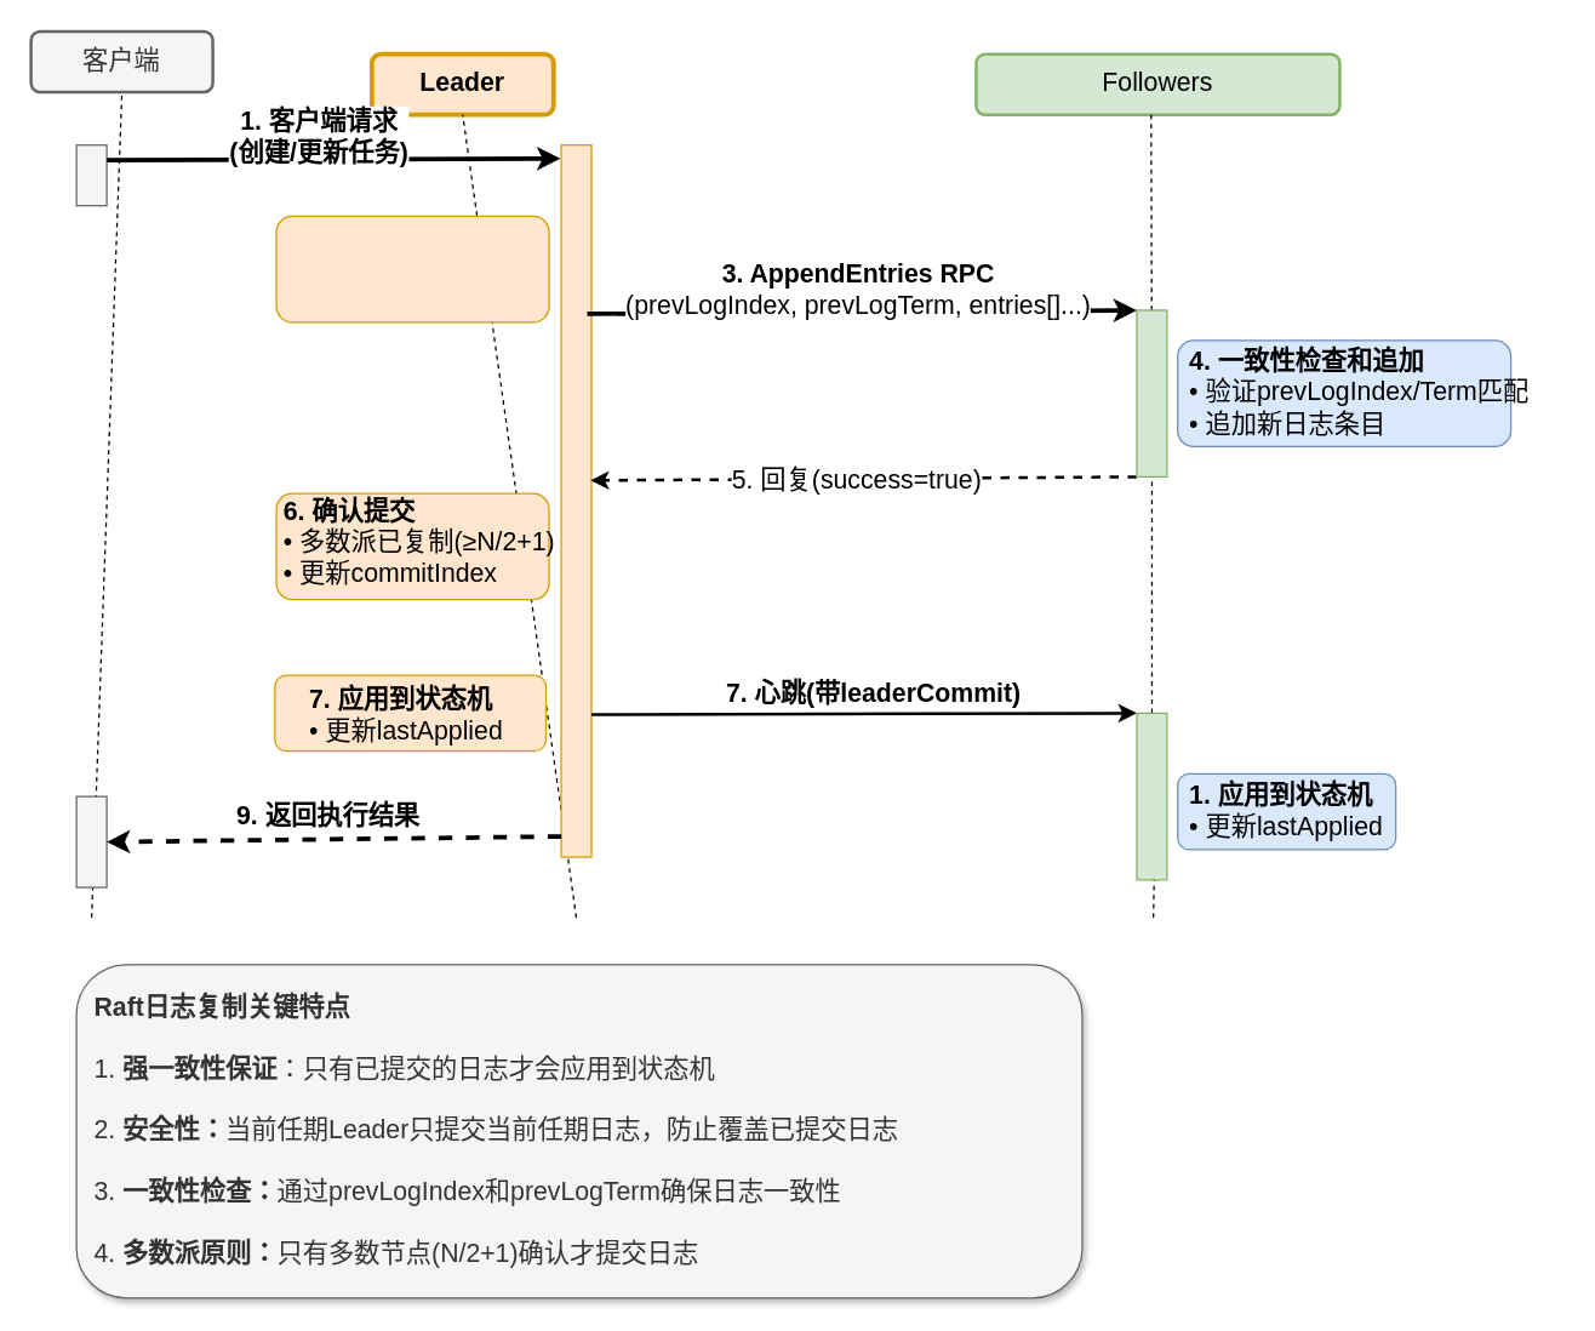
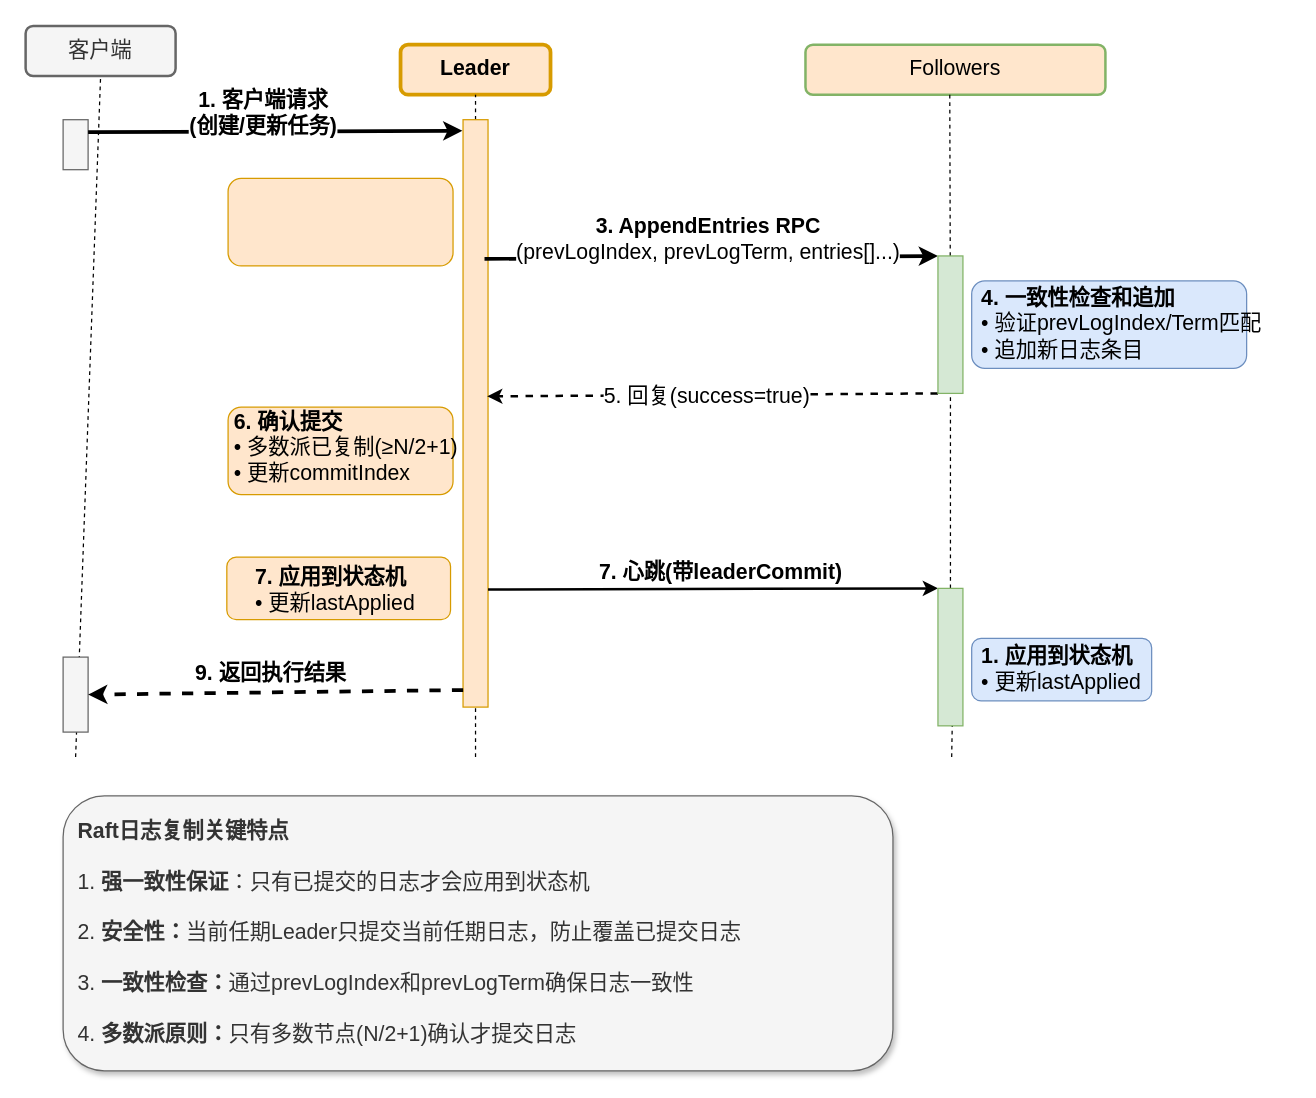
  <mxCell id="0" />
  <mxCell id="1" parent="0" />
  <mxCell id="2" value="&lt;font&gt;客户端&lt;/font&gt;" style="rounded=1;whiteSpace=wrap;html=1;fillColor=#f5f5f5;strokeColor=#666666;fontColor=#333333;strokeWidth=2;fontSize=17;" parent="1" vertex="1"><mxGeometry x="20" y="20" width="120" height="40" as="geometry" /></mxCell>
- <mxCell id="3" value="&lt;font&gt;&lt;b&gt;Leader&lt;/b&gt;&lt;/font&gt;" style="rounded=1;whiteSpace=wrap;html=1;fillColor=#ffe6cc;strokeColor=#d79b00;strokeWidth=3;fontSize=17;" parent="1" vertex="1"><mxGeometry x="245" y="35" width="120" height="40" as="geometry" /></mxCell>
- <mxCell id="4" value="&lt;font&gt;Followers&lt;/font&gt;" style="rounded=1;whiteSpace=wrap;html=1;fillColor=#d5e8d4;strokeColor=#82b366;strokeWidth=2;fontSize=17;" parent="1" vertex="1"><mxGeometry x="644" y="35" width="240" height="40" as="geometry" /></mxCell>
+ <mxCell id="3" value="&lt;font&gt;&lt;b&gt;Leader&lt;/b&gt;&lt;/font&gt;" style="rounded=1;whiteSpace=wrap;html=1;fillColor=#ffe6cc;strokeColor=#d79b00;strokeWidth=3;fontSize=17;" parent="1" vertex="1"><mxGeometry x="320" y="35" width="120" height="40" as="geometry" /></mxCell>
+ <mxCell id="4" value="&lt;font&gt;Followers&lt;/font&gt;" style="rounded=1;whiteSpace=wrap;html=1;fillColor=#ffe6cc;strokeColor=#82b366;strokeWidth=2;fontSize=17;" parent="1" vertex="1"><mxGeometry x="644" y="35" width="240" height="40" as="geometry" /></mxCell>
  <mxCell id="5" value="" style="endArrow=none;dashed=1;html=1;rounded=0;entryX=0.5;entryY=1;entryDx=0;entryDy=0;strokeWidth=1;fontSize=17;" parent="1" target="2" edge="1"><mxGeometry width="50" height="50" relative="1" as="geometry"><mxPoint x="60" y="605" as="sourcePoint" /><mxPoint x="370" y="315" as="targetPoint" /></mxGeometry></mxCell>
  <mxCell id="6" value="" style="endArrow=none;dashed=1;html=1;rounded=0;entryX=0.5;entryY=1;entryDx=0;entryDy=0;strokeWidth=1;fontSize=17;" parent="1" target="3" edge="1"><mxGeometry width="50" height="50" relative="1" as="geometry"><mxPoint x="380" y="605" as="sourcePoint" /><mxPoint x="370" y="315" as="targetPoint" /></mxGeometry></mxCell>
  <mxCell id="7" value="" style="endArrow=none;dashed=1;html=1;rounded=0;entryX=0.25;entryY=1;entryDx=0;entryDy=0;strokeWidth=1;fontSize=17;" parent="1" source="32" edge="1"><mxGeometry width="50" height="50" relative="1" as="geometry"><mxPoint x="759.47" y="605" as="sourcePoint" /><mxPoint x="759.47" y="75" as="targetPoint" /></mxGeometry></mxCell>
  <mxCell id="8" value="" style="rounded=0;whiteSpace=wrap;html=1;fontSize=17;fillColor=#f5f5f5;strokeColor=#666666;fontColor=#333333;" parent="1" vertex="1"><mxGeometry x="50" y="95" width="20" height="40" as="geometry" /></mxCell>
  <mxCell id="9" value="" style="rounded=0;whiteSpace=wrap;html=1;fontSize=17;fillColor=#ffe6cc;strokeColor=#d79b00;" parent="1" vertex="1"><mxGeometry x="370" y="95" width="20" height="470" as="geometry" /></mxCell>
  <mxCell id="10" value="" style="endArrow=classic;html=1;rounded=0;fontSize=17;exitX=1;exitY=0.25;exitDx=0;exitDy=0;entryX=-0.026;entryY=0.019;entryDx=0;entryDy=0;strokeWidth=3;entryPerimeter=0;" parent="1" source="8" target="9" edge="1"><mxGeometry width="50" height="50" relative="1" as="geometry"><mxPoint x="320" y="355" as="sourcePoint" /><mxPoint x="370" y="305" as="targetPoint" /></mxGeometry></mxCell>
  <mxCell id="11" value="&lt;font&gt;&lt;b&gt;1. 客户端请求&lt;br&gt;(创建/更新任务)&lt;/b&gt;&lt;/font&gt;" style="edgeLabel;html=1;align=center;verticalAlign=middle;resizable=0;points=[];fontSize=17;" parent="10" vertex="1" connectable="0"><mxGeometry x="-0.239" y="2" relative="1" as="geometry"><mxPoint x="26" y="-13" as="offset" /></mxGeometry></mxCell>
  <mxCell id="12" value="" style="rounded=1;whiteSpace=wrap;html=1;fontSize=17;fillColor=#ffe6cc;strokeColor=#d79b00;align=left;spacingLeft=5;spacingRight=5;" parent="1" vertex="1"><mxGeometry x="182" y="142" width="180" height="70" as="geometry" /></mxCell>
  <mxCell id="13" value="" style="endArrow=classic;html=1;rounded=0;fontSize=17;exitX=0.859;exitY=0.237;exitDx=0;exitDy=0;entryX=0;entryY=0;entryDx=0;entryDy=0;strokeWidth=3;exitPerimeter=0;" parent="1" source="9" target="32" edge="1"><mxGeometry width="50" height="50" relative="1" as="geometry"><mxPoint x="320" y="355" as="sourcePoint" /><mxPoint x="370" y="305" as="targetPoint" /></mxGeometry></mxCell>
  <mxCell id="14" value="&lt;b&gt;&lt;font&gt;3. AppendEntries RPC&lt;/font&gt;&lt;/b&gt;&lt;br&gt;(prevLogIndex, prevLogTerm, entries[]...)" style="edgeLabel;html=1;align=center;verticalAlign=middle;resizable=0;points=[];fontSize=17;" parent="13" vertex="1" connectable="0"><mxGeometry x="-0.113" y="-1" relative="1" as="geometry"><mxPoint x="17" y="-16" as="offset" /></mxGeometry></mxCell>
  <mxCell id="15" value="" style="rounded=1;whiteSpace=wrap;html=1;fontSize=17;fillColor=#dae8fc;strokeColor=#6c8ebf;align=left;spacingLeft=5;spacingRight=5;" parent="1" vertex="1"><mxGeometry x="777" y="224" width="220" height="70" as="geometry" /></mxCell>
  <mxCell id="16" value="&lt;b&gt;&lt;font&gt;4. 一致性检查和追加&lt;/font&gt;&lt;/b&gt;&lt;br&gt;• 验证prevLogIndex/Term匹配&lt;br&gt;• 追加新日志条目" style="text;html=1;strokeColor=none;fillColor=none;align=left;verticalAlign=middle;whiteSpace=wrap;rounded=0;fontSize=17;" parent="1" vertex="1"><mxGeometry x="783" y="218.5" width="248" height="81" as="geometry" /></mxCell>
  <mxCell id="17" value="" style="endArrow=classic;html=1;rounded=0;fontSize=17;exitX=0;exitY=1;exitDx=0;exitDy=0;entryX=0.966;entryY=0.471;entryDx=0;entryDy=0;dashed=1;strokeWidth=2;entryPerimeter=0;" parent="1" source="32" target="9" edge="1"><mxGeometry width="50" height="50" relative="1" as="geometry"><mxPoint x="320" y="355" as="sourcePoint" /><mxPoint x="370" y="305" as="targetPoint" /></mxGeometry></mxCell>
  <mxCell id="18" value="5. 回复(success=true)" style="edgeLabel;html=1;align=center;verticalAlign=middle;resizable=0;points=[];fontSize=17;" parent="17" vertex="1" connectable="0"><mxGeometry x="0.118" y="1" relative="1" as="geometry"><mxPoint x="16" as="offset" /></mxGeometry></mxCell>
  <mxCell id="19" value="" style="rounded=1;whiteSpace=wrap;html=1;fontSize=17;fillColor=#ffe6cc;strokeColor=#d79b00;align=left;spacingLeft=5;spacingRight=5;" parent="1" vertex="1"><mxGeometry x="182" y="325" width="180" height="70" as="geometry" /></mxCell>
  <mxCell id="20" value="&lt;b&gt;&lt;font&gt;6. 确认提交&lt;/font&gt;&lt;/b&gt;&lt;br&gt;• 多数派已复制(≥N/2+1)&lt;br&gt;• 更新commitIndex" style="text;html=1;strokeColor=none;fillColor=none;align=left;verticalAlign=middle;whiteSpace=wrap;rounded=0;fontSize=17;" parent="1" vertex="1"><mxGeometry x="185" y="314" width="185" height="88" as="geometry" /></mxCell>
  <mxCell id="21" value="" style="endArrow=classic;html=1;rounded=0;fontSize=17;exitX=1;exitY=0.8;exitDx=0;exitDy=0;entryX=0;entryY=0;entryDx=0;entryDy=0;strokeWidth=2;exitPerimeter=0;" parent="1" source="9" target="34" edge="1"><mxGeometry width="50" height="50" relative="1" as="geometry"><mxPoint x="320" y="355" as="sourcePoint" /><mxPoint x="370" y="305" as="targetPoint" /></mxGeometry></mxCell>
  <mxCell id="22" value="&lt;b&gt;&lt;font&gt;7. 心跳(带leaderCommit)&lt;/font&gt;&lt;/b&gt;" style="edgeLabel;html=1;align=center;verticalAlign=middle;resizable=0;points=[];fontSize=17;" parent="21" vertex="1" connectable="0"><mxGeometry x="-0.217" relative="1" as="geometry"><mxPoint x="45" y="-13" as="offset" /></mxGeometry></mxCell>
  <mxCell id="23" value="" style="rounded=1;whiteSpace=wrap;html=1;fontSize=17;fillColor=#ffe6cc;strokeColor=#d79b00;align=left;spacingLeft=5;spacingRight=5;" parent="1" vertex="1"><mxGeometry x="181" y="445" width="179" height="50" as="geometry" /></mxCell>
  <mxCell id="24" value="&lt;b&gt;&lt;font&gt;7. 应用到状态机&lt;/font&gt;&lt;/b&gt;&lt;br&gt;• 更新lastApplied" style="text;html=1;strokeColor=none;fillColor=none;align=left;verticalAlign=middle;whiteSpace=wrap;rounded=0;fontSize=17;" parent="1" vertex="1"><mxGeometry x="202" y="452" width="160" height="40" as="geometry" /></mxCell>
  <mxCell id="25" value="" style="rounded=1;whiteSpace=wrap;html=1;fontSize=17;fillColor=#dae8fc;strokeColor=#6c8ebf;align=left;spacingLeft=5;spacingRight=5;" parent="1" vertex="1"><mxGeometry x="777" y="510" width="144" height="50" as="geometry" /></mxCell>
  <mxCell id="26" value="&lt;b&gt;&lt;font&gt;1. 应用到状态机&lt;/font&gt;&lt;/b&gt;&lt;br&gt;• 更新lastApplied" style="text;html=1;strokeColor=none;fillColor=none;align=left;verticalAlign=middle;whiteSpace=wrap;rounded=0;fontSize=17;" parent="1" vertex="1"><mxGeometry x="783" y="515" width="160" height="40" as="geometry" /></mxCell>
  <mxCell id="27" value="" style="rounded=0;whiteSpace=wrap;html=1;fontSize=17;fillColor=#f5f5f5;strokeColor=#666666;fontColor=#333333;" parent="1" vertex="1"><mxGeometry x="50" y="525" width="20" height="60" as="geometry" /></mxCell>
  <mxCell id="28" value="" style="endArrow=classic;html=1;rounded=0;fontSize=17;exitX=0.005;exitY=0.971;exitDx=0;exitDy=0;entryX=1;entryY=0.5;entryDx=0;entryDy=0;dashed=1;strokeWidth=3;exitPerimeter=0;" parent="1" source="9" target="27" edge="1"><mxGeometry width="50" height="50" relative="1" as="geometry"><mxPoint x="320" y="355" as="sourcePoint" /><mxPoint x="370" y="305" as="targetPoint" /></mxGeometry></mxCell>
  <mxCell id="29" value="&lt;b&gt;&lt;font&gt;9. 返回执行结果&lt;/font&gt;&lt;/b&gt;" style="edgeLabel;html=1;align=center;verticalAlign=middle;resizable=0;points=[];fontSize=17;" parent="28" vertex="1" connectable="0"><mxGeometry x="0.306" y="-1" relative="1" as="geometry"><mxPoint x="41" y="-14" as="offset" /></mxGeometry></mxCell>
  <mxCell id="30" value="&lt;b&gt;&lt;font&gt;Raft日志复制关键特点&lt;/font&gt;&lt;/b&gt;&lt;br&gt;&lt;br&gt;1. &lt;b&gt;强一致性保证&lt;/b&gt;：只有已提交的日志才会应用到状态机&lt;br&gt;&lt;br&gt;2. &lt;b&gt;安全性：&lt;/b&gt;当前任期Leader只提交当前任期日志，防止覆盖已提交日志&lt;br&gt;&lt;br&gt;3. &lt;b&gt;一致性检查：&lt;/b&gt;通过prevLogIndex和prevLogTerm确保日志一致性&lt;br&gt;&lt;br&gt;4. &lt;b&gt;多数派原则：&lt;/b&gt;只有多数节点(N/2+1)确认才提交日志" style="rounded=1;whiteSpace=wrap;html=1;fillColor=#f5f5f5;strokeColor=#666666;fontColor=#333333;align=left;spacingLeft=10;spacingRight=10;shadow=1;fontSize=17;" parent="1" vertex="1"><mxGeometry x="50" y="636" width="664" height="220" as="geometry" /></mxCell>
  <mxCell id="31" value="" style="endArrow=none;dashed=1;html=1;rounded=0;entryX=0.5;entryY=1;entryDx=0;entryDy=0;strokeWidth=1;fontSize=17;" parent="1" source="34" target="32" edge="1"><mxGeometry width="50" height="50" relative="1" as="geometry"><mxPoint x="759.47" y="605" as="sourcePoint" /><mxPoint x="759.47" y="75" as="targetPoint" /></mxGeometry></mxCell>
  <mxCell id="32" value="" style="rounded=0;whiteSpace=wrap;html=1;fontSize=17;fillColor=#d5e8d4;strokeColor=#82b366;" parent="1" vertex="1"><mxGeometry x="750" y="204" width="20" height="110" as="geometry" /></mxCell>
  <mxCell id="33" value="" style="endArrow=none;dashed=1;html=1;rounded=0;entryX=0.574;entryY=0.973;entryDx=0;entryDy=0;strokeWidth=1;entryPerimeter=0;fontSize=17;" parent="1" target="34" edge="1"><mxGeometry width="50" height="50" relative="1" as="geometry"><mxPoint x="761" y="605" as="sourcePoint" /><mxPoint x="755" y="314" as="targetPoint" /></mxGeometry></mxCell>
  <mxCell id="34" value="" style="rounded=0;whiteSpace=wrap;html=1;fontSize=17;fillColor=#d5e8d4;strokeColor=#82b366;" parent="1" vertex="1"><mxGeometry x="750" y="470" width="20" height="110" as="geometry" /></mxCell>
